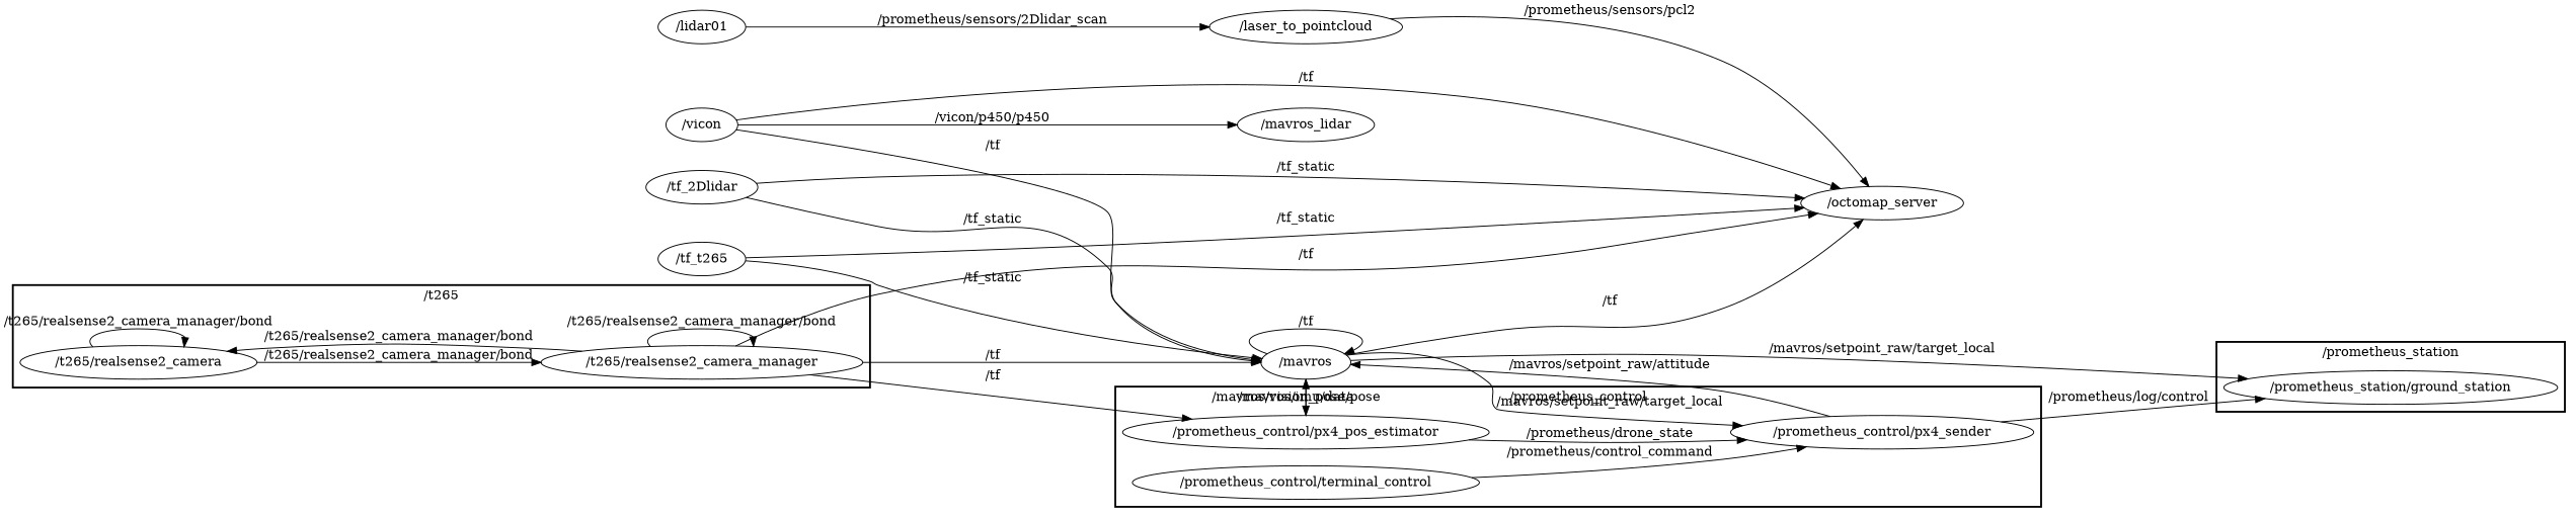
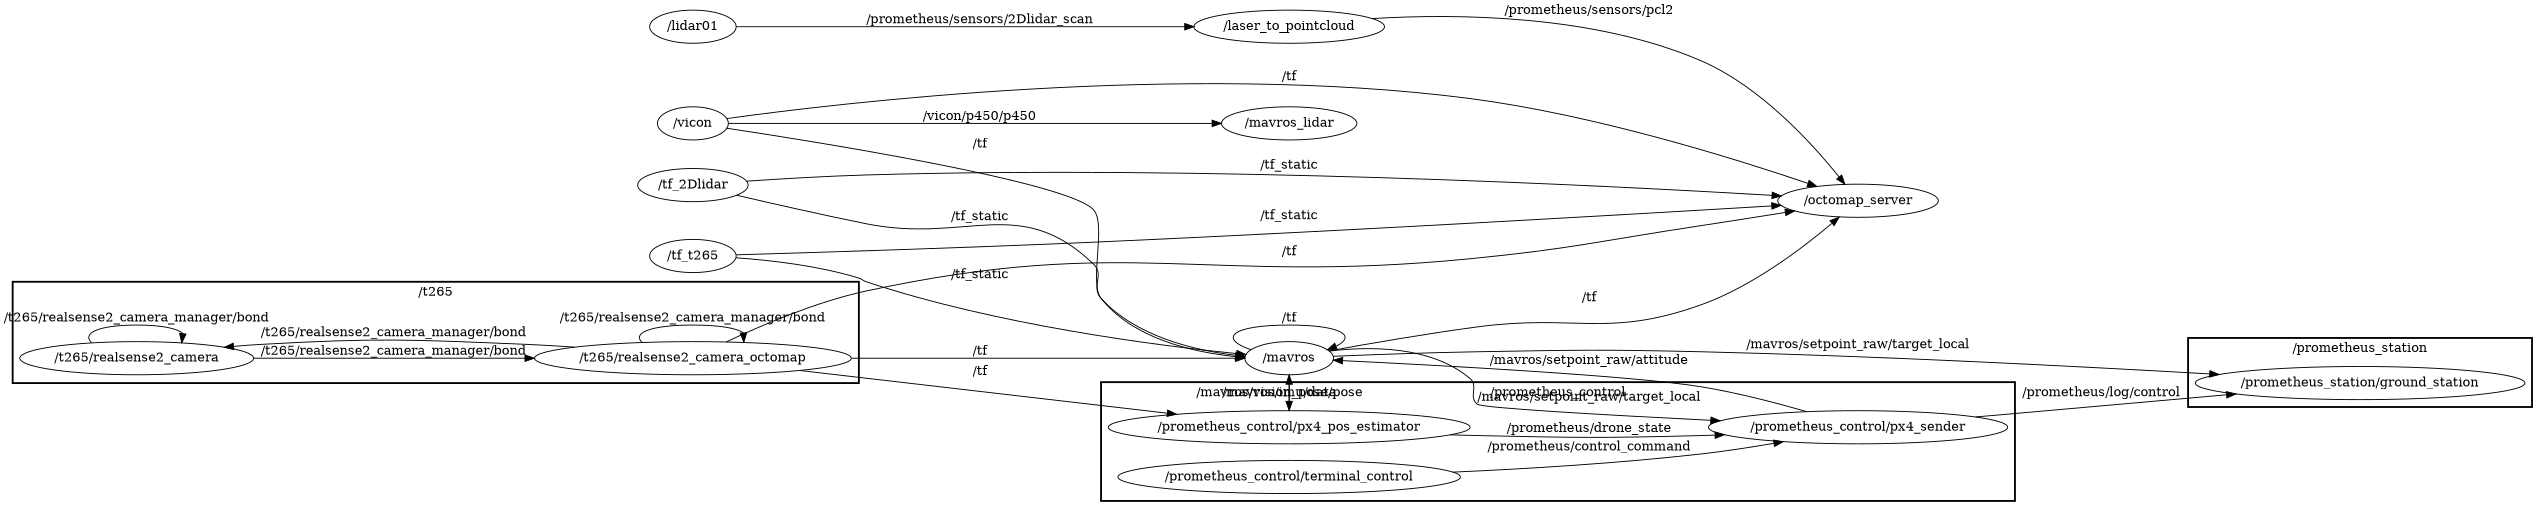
  digraph {
    compound=True
    rank=same
    rankdir=LR
    ranksep=0.2
    node [shape=ellipse]
    edge [penwidth=1]
    n1 [height=0.5 label="/prometheus_station/ground_station" width=3.8274]
    n2 [height=0.5 label="/t265/realsense2_camera" width=2.7261]
-   n3 [height=0.5 label="/t265/realsense2_camera_manager" width=3.7011]
+   n3 [height=0.5 label="/t265/realsense2_camera_octomap" width=3.7011]
    n4 [height=0.5 label="/prometheus_control/px4_pos_estimator" width=4.2607]
    n5 [height=0.5 label="/prometheus_control/px4_sender" width=3.5205]
    n6 [height=0.5 label="/prometheus_control/terminal_control" width=4.0441]
    n7 [height=0.5 label="/mavros" width=1.1013]
    n8 [height=0.5 label="/octomap_server" width=1.9318]
    n9 [height=0.5 label="/vicon" width=0.9027]
    n10 [height=0.5 label="/mavros_lidar" width=1.8415]
    n11 [height=0.5 label="/tf_2Dlidar" width=1.3902]
    n12 [height=0.5 label="/tf_t265" width=1.0652]
    n13 [height=0.5 label="/laser_to_pointcloud" width=2.3109]
    n14 [height=0.5 label="/lidar01" width=1.0652]
    subgraph cluster_1 {
      label="/prometheus_station"
      style=bold
      n1
    }
    subgraph cluster_2 {
      label="/t265"
      style=bold
      n2
      n3
    }
    subgraph cluster_3 {
      label="/prometheus_control"
      style=bold
      n4
      n5
      n6
    }
    n2 -> n2 [label="/t265/realsense2_camera_manager/bond"]
    n2 -> n3 [label="/t265/realsense2_camera_manager/bond"]
    n3 -> n2 [label="/t265/realsense2_camera_manager/bond"]
    n3 -> n3 [label="/t265/realsense2_camera_manager/bond"]
    n3 -> n4 [label="/tf"]
    n3 -> n7 [label="/tf"]
    n3 -> n8 [label="/tf"]
    n4 -> n5 [label="/prometheus/drone_state"]
    n4 -> n7 [label="/mavros/vision_pose/pose"]
    n5 -> n1 [label="/prometheus/log/control"]
    n5 -> n7 [label="/mavros/setpoint_raw/attitude"]
    n6 -> n5 [label="/prometheus/control_command"]
    n7 -> n1 [label="/mavros/setpoint_raw/target_local"]
    n7 -> n4 [label="/mavros/imu/data"]
    n7 -> n5 [label="/mavros/setpoint_raw/target_local"]
    n7 -> n7 [label="/tf"]
    n7 -> n8 [label="/tf"]
    n9 -> n7 [label="/tf"]
    n9 -> n8 [label="/tf"]
    n9 -> n10 [label="/vicon/p450/p450"]
    n11 -> n7 [label="/tf_static"]
    n11 -> n8 [label="/tf_static"]
    n12 -> n7 [label="/tf_static"]
    n12 -> n8 [label="/tf_static"]
    n13 -> n8 [label="/prometheus/sensors/pcl2"]
    n14 -> n13 [label="/prometheus/sensors/2Dlidar_scan"]
  }
